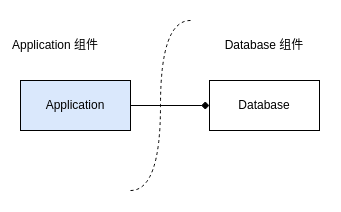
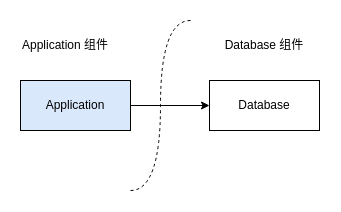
  <mxCell id="0" />
  <mxCell id="1" parent="0" />
- <mxCell id="2" style="edgeStyle=orthogonalEdgeStyle;rounded=0;orthogonalLoop=1;jettySize=auto;html=1;exitX=1;exitY=0.5;exitDx=0;exitDy=0;endArrow=diamond;" edge="1" parent="1" source="3" target="4"><mxGeometry relative="1" as="geometry" /></mxCell>
+ <mxCell id="2" style="edgeStyle=orthogonalEdgeStyle;rounded=0;orthogonalLoop=1;jettySize=auto;html=1;exitX=1;exitY=0.5;exitDx=0;exitDy=0;" edge="1" parent="1" source="3" target="4"><mxGeometry relative="1" as="geometry" /></mxCell>
  <mxCell id="3" value="Application" style="html=1;whiteSpace=wrap;fillColor=#dae8fc;" vertex="1" parent="1"><mxGeometry x="20" y="80" width="110" height="50" as="geometry" /></mxCell>
  <mxCell id="4" value="Database" style="html=1;whiteSpace=wrap;" vertex="1" parent="1"><mxGeometry x="209" y="80" width="110" height="50" as="geometry" /></mxCell>
  <mxCell id="5" value="" style="endArrow=none;html=1;rounded=0;edgeStyle=orthogonalEdgeStyle;curved=1;endFill=0;dashed=1;" edge="1" parent="1"><mxGeometry width="50" height="50" relative="1" as="geometry"><mxPoint x="190" y="20" as="sourcePoint" /><mxPoint x="130" y="190" as="targetPoint" /><Array as="points"><mxPoint x="160" y="20" /><mxPoint x="160" y="190" /></Array></mxGeometry></mxCell>
- <mxCell id="6" value="Application 组件" style="text;html=1;strokeColor=none;fillColor=none;align=center;verticalAlign=middle;whiteSpace=wrap;rounded=0;" vertex="1" parent="1"><mxGeometry x="10" y="30" width="90" height="30" as="geometry" /></mxCell>
+ <mxCell id="6" value="Application 组件" style="text;html=1;strokeColor=none;fillColor=none;align=center;verticalAlign=middle;whiteSpace=wrap;rounded=0;" vertex="1" parent="1"><mxGeometry x="20" y="30" width="90" height="30" as="geometry" /></mxCell>
  <mxCell id="7" value="Database 组件" style="text;html=1;strokeColor=none;fillColor=none;align=center;verticalAlign=middle;whiteSpace=wrap;rounded=0;" vertex="1" parent="1"><mxGeometry x="219" y="30" width="90" height="30" as="geometry" /></mxCell>
